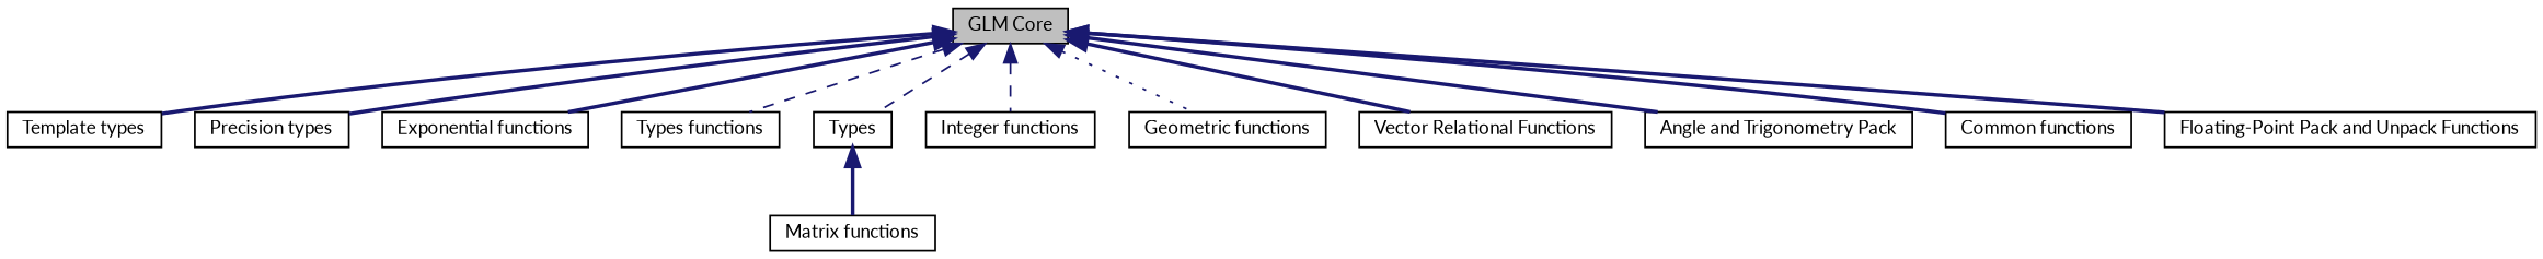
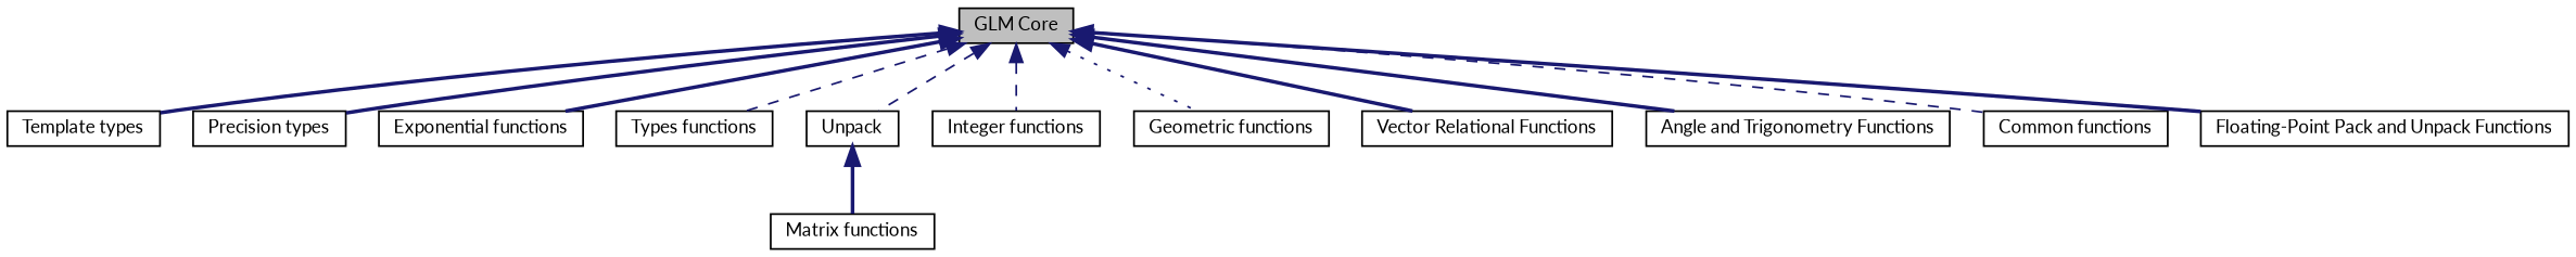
  digraph {
    fontname=Lato
    rankdir=TB
    node [color=black fontname=Lato fontsize=10 shape=record]
    edge [color=midnightblue dir=back fontname=Lato fontsize=8 labelfontname=FreeSans labelfontsize=8 shape=plaintext style=bold]
    n1 [height=0.2 label="Template types" width=0.4]
    n2 [height=0.2 label="Matrix functions" width=0.4]
    n3 [height=0.2 label="Precision types" width=0.4]
    n4 [height=0.2 label="Exponential functions" width=0.4]
    n5 [height=0.2 label="Types functions" width=0.4]
-   n6 [height=0.2 label=Types width=0.4]
+   n6 [height=0.2 label=Unpack width=0.4]
    n7 [height=0.2 label="Integer functions" width=0.4]
    n8 [height=0.2 label="Geometric functions" width=0.4]
    n9 [height=0.2 label="Vector Relational Functions" width=0.4]
-   n10 [height=0.2 label="Angle and Trigonometry Pack" width=0.4]
+   n10 [height=0.2 label="Angle and Trigonometry Functions" width=0.4]
    n11 [height=0.2 label="Common functions" width=0.4]
    n12 [height=0.2 label="Floating-Point Pack and Unpack Functions" width=0.4]
    n13 [fillcolor=grey75 fontcolor=black height=0.2 label="GLM Core" style=filled width=0.4]
    n6 -> n2
    n13 -> n1
    n13 -> n3
    n13 -> n4
    n13 -> n5 [style=dashed]
    n13 -> n6 [style=dashed]
    n13 -> n7 [style=dashed]
    n13 -> n8 [style=dotted]
    n13 -> n9
    n13 -> n10
-   n13 -> n11
+   n13 -> n11 [style=dashed]
    n13 -> n12
  }
